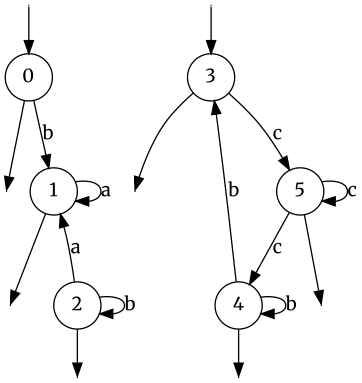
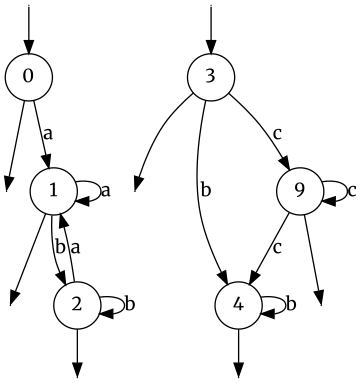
  digraph {
    fontname=Merriweather
    rankdir=TB
    vcsn_context="lal(abc), b"
    node [fontname=Merriweather shape=point]
    edge [fontname=Merriweather]
    I0 [width=0]
    I3 [width=0]
    F0 [width=0]
    F1 [width=0]
    F2 [width=0]
    F3 [width=0]
    F4 [width=0]
    F5 [width=0]
    0 [shape=circle]
    1 [shape=circle]
    2 [shape=circle]
    3 [shape=circle]
    4 [shape=circle]
-   5 [shape=circle]
+   5 [shape=circle label=9]
    subgraph sub_1 {
      I0
      I3
      F0
      F1
      F2
      F3
      F4
      F5
    }
    subgraph sub_2 {
      0
      1
      2
      3
      4
      5
    }
    I0 -> 0
    I3 -> 3
    0 -> F0
-   0 -> 1 [label=b]
+   0 -> 1 [label=a]
    1 -> F1
    1 -> 1 [label=a]
+   1 -> 2 [label=b]
    2 -> F2
    2 -> 1 [label=a]
    2 -> 2 [label=b]
    3 -> F3
-   4 -> 3 [label=b]
+   3 -> 4 [label=b]
    3 -> 5 [label=c]
    4 -> F4
    4 -> 4 [label=b]
    5 -> F5
    5 -> 4 [label=c]
    5 -> 5 [label=c]
  }
